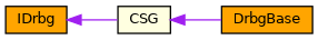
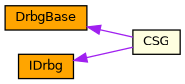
  digraph {
    rankdir=LR
    node [color=black fillcolor=orange fontname=Helvetica fontsize=10 shape=record style=filled]
    edge [color=purple dir=back fontname=Helvetica fontsize=10 labelfontname=Helvetica labelfontsize=10 style=solid]
    n1 [fillcolor=lightyellow fontcolor=black height=0.2 label=CSG width=0.4]
    n2 [height=0.2 label=DrbgBase width=0.4]
    n3 [height=0.2 label=IDrbg width=0.4]
-   n1 -> n2
+   n2 -> n1
    n3 -> n1
  }
